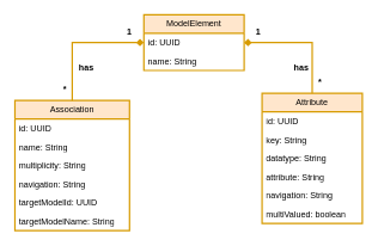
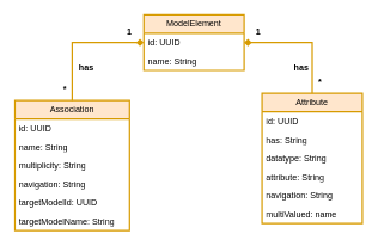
  <mxCell id="0" />
  <mxCell id="1" parent="0" />
  <mxCell id="2" value="ModelElement" style="swimlane;fontStyle=0;childLayout=stackLayout;horizontal=1;startSize=26;fillColor=#ffe6cc;horizontalStack=0;resizeParent=1;resizeParentMax=0;resizeLast=0;collapsible=1;marginBottom=0;whiteSpace=wrap;html=1;strokeWidth=2;strokeColor=#d79b00;" vertex="1" parent="1"><mxGeometry x="200" y="20" width="140" height="78" as="geometry" /></mxCell>
  <mxCell id="3" value="id: UUID" style="text;strokeColor=none;fillColor=none;align=left;verticalAlign=top;spacingLeft=4;spacingRight=4;overflow=hidden;rotatable=0;points=[[0,0.5],[1,0.5]];portConstraint=eastwest;whiteSpace=wrap;html=1;" vertex="1" parent="2"><mxGeometry y="26" width="140" height="26" as="geometry" /></mxCell>
  <mxCell id="4" value="name: String" style="text;strokeColor=none;fillColor=none;align=left;verticalAlign=top;spacingLeft=4;spacingRight=4;overflow=hidden;rotatable=0;points=[[0,0.5],[1,0.5]];portConstraint=eastwest;whiteSpace=wrap;html=1;" vertex="1" parent="2"><mxGeometry y="52" width="140" height="26" as="geometry" /></mxCell>
  <mxCell id="5" value="Association" style="swimlane;fontStyle=0;childLayout=stackLayout;horizontal=1;startSize=26;fillColor=#ffe6cc;horizontalStack=0;resizeParent=1;resizeParentMax=0;resizeLast=0;collapsible=1;marginBottom=0;whiteSpace=wrap;html=1;strokeWidth=2;strokeColor=#d79b00;" vertex="1" parent="1"><mxGeometry x="20" y="140" width="160" height="182" as="geometry" /></mxCell>
  <mxCell id="6" value="id: UUID" style="text;strokeColor=none;fillColor=none;align=left;verticalAlign=top;spacingLeft=4;spacingRight=4;overflow=hidden;rotatable=0;points=[[0,0.5],[1,0.5]];portConstraint=eastwest;whiteSpace=wrap;html=1;" vertex="1" parent="5"><mxGeometry y="26" width="160" height="26" as="geometry" /></mxCell>
  <mxCell id="7" value="name: String" style="text;strokeColor=none;fillColor=none;align=left;verticalAlign=top;spacingLeft=4;spacingRight=4;overflow=hidden;rotatable=0;points=[[0,0.5],[1,0.5]];portConstraint=eastwest;whiteSpace=wrap;html=1;" vertex="1" parent="5"><mxGeometry y="52" width="160" height="26" as="geometry" /></mxCell>
  <mxCell id="8" value="multiplicity: String" style="text;strokeColor=none;fillColor=none;align=left;verticalAlign=top;spacingLeft=4;spacingRight=4;overflow=hidden;rotatable=0;points=[[0,0.5],[1,0.5]];portConstraint=eastwest;whiteSpace=wrap;html=1;" vertex="1" parent="5"><mxGeometry y="78" width="160" height="26" as="geometry" /></mxCell>
  <mxCell id="9" value="navigation: String" style="text;strokeColor=none;fillColor=none;align=left;verticalAlign=top;spacingLeft=4;spacingRight=4;overflow=hidden;rotatable=0;points=[[0,0.5],[1,0.5]];portConstraint=eastwest;whiteSpace=wrap;html=1;" vertex="1" parent="5"><mxGeometry y="104" width="160" height="26" as="geometry" /></mxCell>
  <mxCell id="10" value="targetModelId: UUID" style="text;strokeColor=none;fillColor=none;align=left;verticalAlign=top;spacingLeft=4;spacingRight=4;overflow=hidden;rotatable=0;points=[[0,0.5],[1,0.5]];portConstraint=eastwest;whiteSpace=wrap;html=1;" vertex="1" parent="5"><mxGeometry y="130" width="160" height="26" as="geometry" /></mxCell>
  <mxCell id="11" value="targetModelName: String" style="text;strokeColor=none;fillColor=none;align=left;verticalAlign=top;spacingLeft=4;spacingRight=4;overflow=hidden;rotatable=0;points=[[0,0.5],[1,0.5]];portConstraint=eastwest;whiteSpace=wrap;html=1;" vertex="1" parent="5"><mxGeometry y="156" width="160" height="26" as="geometry" /></mxCell>
  <mxCell id="12" value="Attribute" style="swimlane;fontStyle=0;childLayout=stackLayout;horizontal=1;startSize=26;fillColor=#ffe6cc;horizontalStack=0;resizeParent=1;resizeParentMax=0;resizeLast=0;collapsible=1;marginBottom=0;whiteSpace=wrap;html=1;strokeWidth=2;strokeColor=#d79b00;" vertex="1" parent="1"><mxGeometry x="365" y="130" width="140" height="182" as="geometry" /></mxCell>
  <mxCell id="13" value="id: UUID" style="text;strokeColor=none;fillColor=none;align=left;verticalAlign=top;spacingLeft=4;spacingRight=4;overflow=hidden;rotatable=0;points=[[0,0.5],[1,0.5]];portConstraint=eastwest;whiteSpace=wrap;html=1;" vertex="1" parent="12"><mxGeometry y="26" width="140" height="26" as="geometry" /></mxCell>
- <mxCell id="14" value="key: String" style="text;strokeColor=none;fillColor=none;align=left;verticalAlign=top;spacingLeft=4;spacingRight=4;overflow=hidden;rotatable=0;points=[[0,0.5],[1,0.5]];portConstraint=eastwest;whiteSpace=wrap;html=1;" vertex="1" parent="12"><mxGeometry y="52" width="140" height="26" as="geometry" /></mxCell>
+ <mxCell id="14" value="has: String" style="text;strokeColor=none;fillColor=none;align=left;verticalAlign=top;spacingLeft=4;spacingRight=4;overflow=hidden;rotatable=0;points=[[0,0.5],[1,0.5]];portConstraint=eastwest;whiteSpace=wrap;html=1;" vertex="1" parent="12"><mxGeometry y="52" width="140" height="26" as="geometry" /></mxCell>
  <mxCell id="15" value="datatype: String" style="text;strokeColor=none;fillColor=none;align=left;verticalAlign=top;spacingLeft=4;spacingRight=4;overflow=hidden;rotatable=0;points=[[0,0.5],[1,0.5]];portConstraint=eastwest;whiteSpace=wrap;html=1;" vertex="1" parent="12"><mxGeometry y="78" width="140" height="26" as="geometry" /></mxCell>
  <mxCell id="16" value="attribute: String" style="text;strokeColor=none;fillColor=none;align=left;verticalAlign=top;spacingLeft=4;spacingRight=4;overflow=hidden;rotatable=0;points=[[0,0.5],[1,0.5]];portConstraint=eastwest;whiteSpace=wrap;html=1;" vertex="1" parent="12"><mxGeometry y="104" width="140" height="26" as="geometry" /></mxCell>
  <mxCell id="17" value="navigation: String" style="text;strokeColor=none;fillColor=none;align=left;verticalAlign=top;spacingLeft=4;spacingRight=4;overflow=hidden;rotatable=0;points=[[0,0.5],[1,0.5]];portConstraint=eastwest;whiteSpace=wrap;html=1;" vertex="1" parent="12"><mxGeometry y="130" width="140" height="26" as="geometry" /></mxCell>
- <mxCell id="18" value="multiValued: boolean" style="text;strokeColor=none;fillColor=none;align=left;verticalAlign=top;spacingLeft=4;spacingRight=4;overflow=hidden;rotatable=0;points=[[0,0.5],[1,0.5]];portConstraint=eastwest;whiteSpace=wrap;html=1;" vertex="1" parent="12"><mxGeometry y="156" width="140" height="26" as="geometry" /></mxCell>
+ <mxCell id="18" value="multiValued: name" style="text;strokeColor=none;fillColor=none;align=left;verticalAlign=top;spacingLeft=4;spacingRight=4;overflow=hidden;rotatable=0;points=[[0,0.5],[1,0.5]];portConstraint=eastwest;whiteSpace=wrap;html=1;" vertex="1" parent="12"><mxGeometry y="156" width="140" height="26" as="geometry" /></mxCell>
  <mxCell id="19" style="edgeStyle=orthogonalEdgeStyle;rounded=0;orthogonalLoop=1;jettySize=auto;html=1;exitX=0;exitY=0.5;exitDx=0;exitDy=0;entryX=0.5;entryY=0;entryDx=0;entryDy=0;fillColor=#ffe6cc;strokeColor=#d79b00;strokeWidth=2;startArrow=diamond;startFill=1;endArrow=none;endFill=0;" edge="1" parent="1" source="3" target="5"><mxGeometry relative="1" as="geometry" /></mxCell>
  <mxCell id="20" style="edgeStyle=orthogonalEdgeStyle;rounded=0;orthogonalLoop=1;jettySize=auto;html=1;exitX=1;exitY=0.5;exitDx=0;exitDy=0;entryX=0.5;entryY=0;entryDx=0;entryDy=0;endArrow=none;endFill=0;startArrow=diamond;startFill=1;strokeWidth=2;fillColor=#ffe6cc;strokeColor=#d79b00;" edge="1" parent="1" source="3" target="12"><mxGeometry relative="1" as="geometry" /></mxCell>
  <mxCell id="21" value="&lt;b&gt;1&lt;/b&gt;" style="text;html=1;strokeColor=none;fillColor=none;align=center;verticalAlign=middle;whiteSpace=wrap;rounded=0;" vertex="1" parent="1"><mxGeometry x="150" y="30" width="60" height="30" as="geometry" /></mxCell>
  <mxCell id="22" value="&lt;b&gt;1&lt;/b&gt;" style="text;html=1;strokeColor=none;fillColor=none;align=center;verticalAlign=middle;whiteSpace=wrap;rounded=0;" vertex="1" parent="1"><mxGeometry x="330" y="30" width="60" height="30" as="geometry" /></mxCell>
  <mxCell id="23" value="&lt;b&gt;*&lt;/b&gt;" style="text;html=1;strokeColor=none;fillColor=none;align=center;verticalAlign=middle;whiteSpace=wrap;rounded=0;" vertex="1" parent="1"><mxGeometry x="416" y="99" width="60" height="30" as="geometry" /></mxCell>
  <mxCell id="24" value="&lt;b&gt;*&lt;/b&gt;" style="text;html=1;strokeColor=none;fillColor=none;align=center;verticalAlign=middle;whiteSpace=wrap;rounded=0;" vertex="1" parent="1"><mxGeometry x="60" y="109" width="60" height="30" as="geometry" /></mxCell>
  <mxCell id="25" value="&lt;b&gt;has&lt;/b&gt;" style="text;html=1;strokeColor=none;fillColor=none;align=center;verticalAlign=middle;whiteSpace=wrap;rounded=0;" vertex="1" parent="1"><mxGeometry x="390" y="80" width="60" height="30" as="geometry" /></mxCell>
  <mxCell id="26" value="&lt;b&gt;has&lt;/b&gt;" style="text;html=1;strokeColor=none;fillColor=none;align=center;verticalAlign=middle;whiteSpace=wrap;rounded=0;" vertex="1" parent="1"><mxGeometry x="90" y="80" width="60" height="30" as="geometry" /></mxCell>
